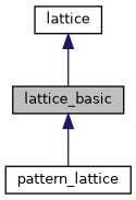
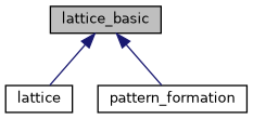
  digraph {
    node [color=black fillcolor=white fontname=Helvetica fontsize=10 shape=record style=filled]
    edge [color=midnightblue dir=back fontname=Helvetica fontsize=10 labelfontname=Helvetica labelfontsize=10 style=solid]
    n1 [fillcolor=grey75 fontcolor=black height=0.2 label=lattice_basic width=0.4]
    n2 [height=0.2 label=lattice width=0.4]
-   n3 [height=0.2 label=pattern_lattice width=0.4]
-   n2 -> n1
+   n3 [height=0.2 label=pattern_formation width=0.4]
+   n1 -> n2
    n1 -> n3
  }
